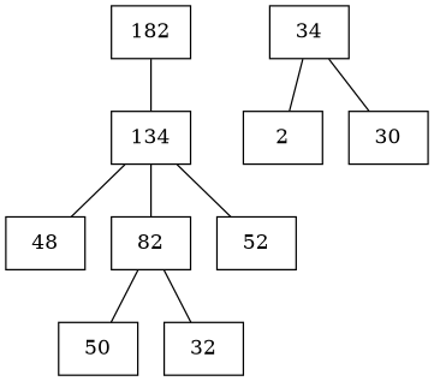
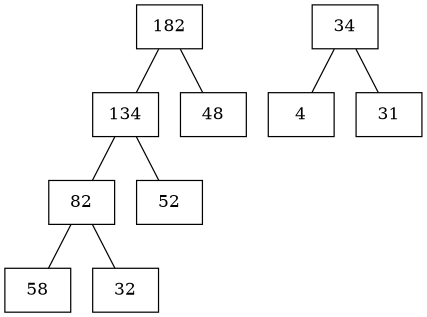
  graph {
    node [shape=box]
    182
    134
    48
    34
-   4 [label=2]
-   30
+   4
+   30 [label=31]
    82
    52
-   50
+   50 [label=58]
    32
    182 -- 134
-   134 -- 48
+   182 -- 48
    134 -- 82
    134 -- 52
    34 -- 4
    34 -- 30
    82 -- 50
    82 -- 32
  }
